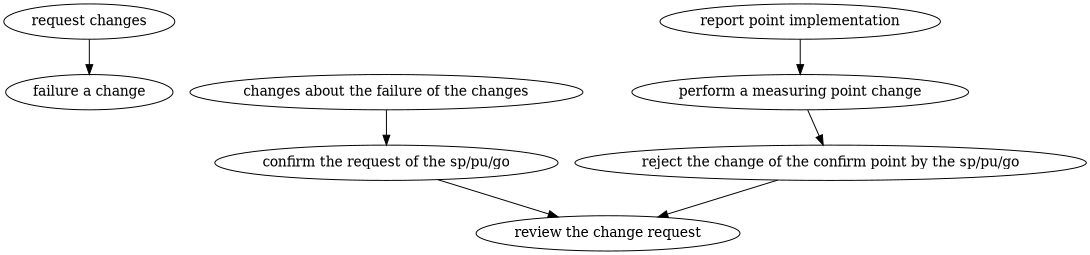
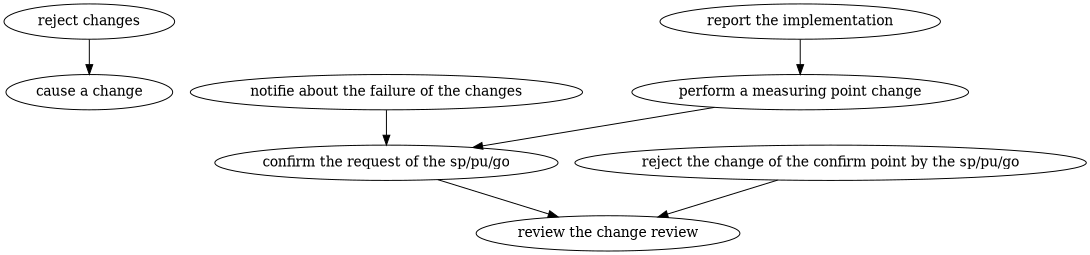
  strict digraph {
    edge [attrs="{'type': 'flow', 'label': 'flow'}"]
-   "request changes" [attrs="{'type': 'Activity', 'label': 'request changes'}"]
-   "cause a change" [attrs="{'type': 'Activity', 'label': 'cause a change'}" label="failure a change"]
-   "review the change request" [attrs="{'type': 'Activity', 'label': 'review the change request'}"]
+   "request changes" [attrs="{'type': 'Activity', 'label': 'request changes'}" label="reject changes"]
+   "cause a change" [attrs="{'type': 'Activity', 'label': 'cause a change'}"]
+   "review the change request" [attrs="{'type': 'Activity', 'label': 'review the change request'}" label="review the change review"]
    n4 [attrs="{'type': 'Activity', 'label': 'reject the change of the measuring point by the sp/pu/go'}" label="reject the change of the confirm point by the sp/pu/go"]
    "confirm the request of the sp/pu/go" [attrs="{'type': 'Activity', 'label': 'confirm the request of the sp/pu/go'}"]
    "perform a measuring point change" [attrs="{'type': 'Activity', 'label': 'perform a measuring point change'}"]
-   "report the implementation" [attrs="{'type': 'Activity', 'label': 'report the implementation'}" label="report point implementation"]
-   "notifie about the failure of the changes" [attrs="{'type': 'Activity', 'label': 'notifie about the failure of the changes'}" label="changes about the failure of the changes"]
+   "report the implementation" [attrs="{'type': 'Activity', 'label': 'report the implementation'}"]
+   "notifie about the failure of the changes" [attrs="{'type': 'Activity', 'label': 'notifie about the failure of the changes'}"]
    "request changes" -> "cause a change"
    n4 -> "review the change request"
    "confirm the request of the sp/pu/go" -> "review the change request"
-   "perform a measuring point change" -> n4
+   "perform a measuring point change" -> "confirm the request of the sp/pu/go"
    "report the implementation" -> "perform a measuring point change"
    "notifie about the failure of the changes" -> "confirm the request of the sp/pu/go"
  }
